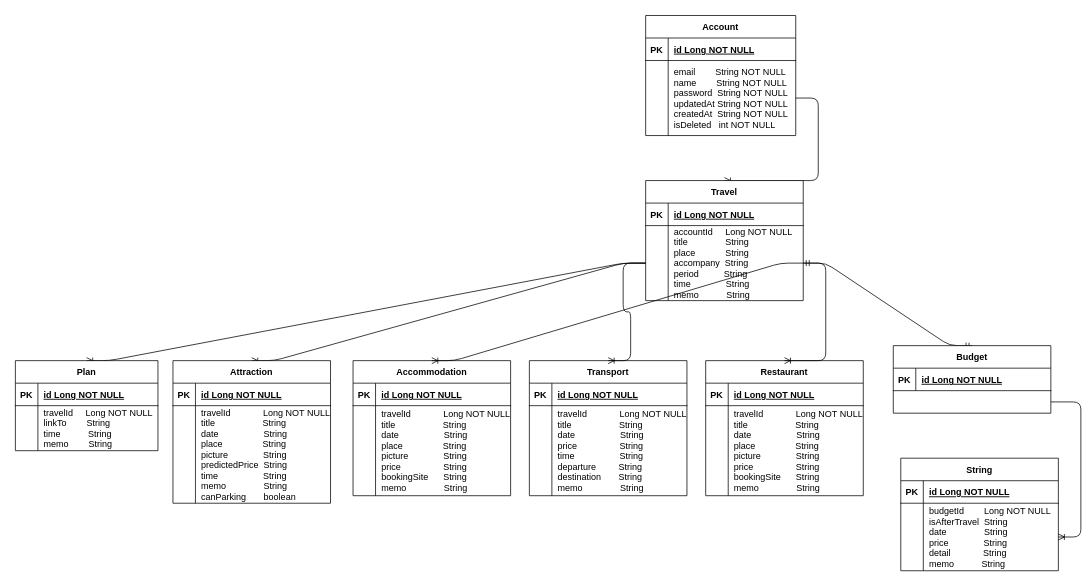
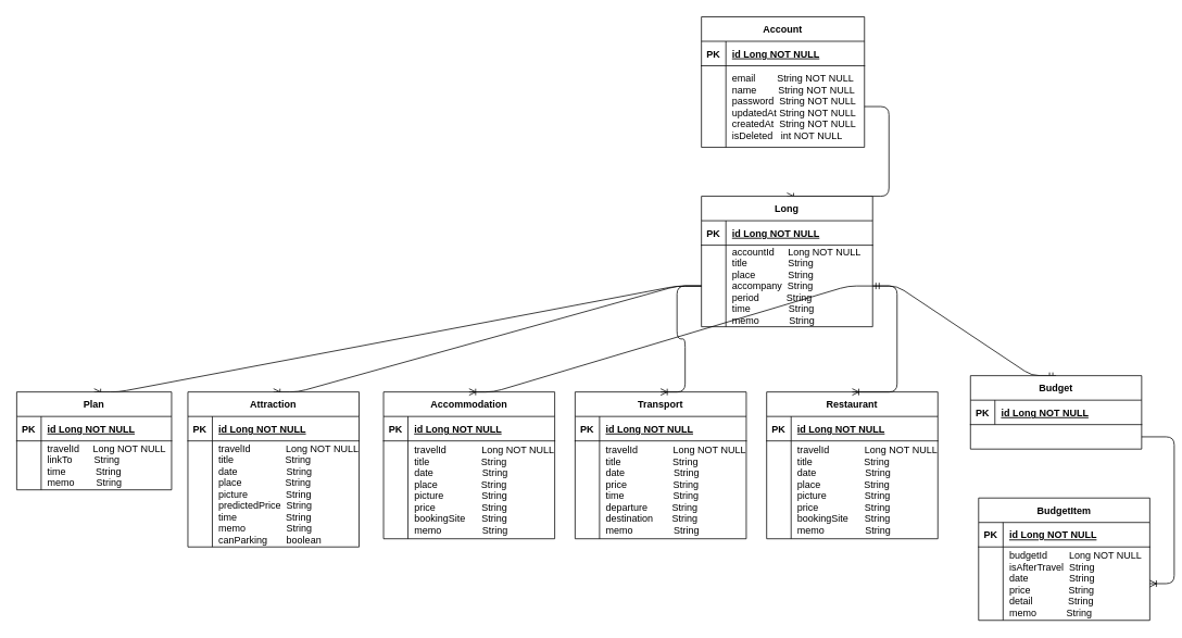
  <mxCell id="0" />
  <mxCell id="1" parent="0" />
  <mxCell id="2" value="" style="edgeStyle=entityRelationEdgeStyle;fontSize=12;html=1;endArrow=ERoneToMany;entryX=0.5;entryY=0;entryDx=0;entryDy=0;" parent="1" source="69" target="58" edge="1"><mxGeometry width="100" height="100" relative="1" as="geometry"><mxPoint x="850" y="200" as="sourcePoint" /><mxPoint x="790" y="190" as="targetPoint" /></mxGeometry></mxCell>
  <mxCell id="3" value="" style="edgeStyle=entityRelationEdgeStyle;fontSize=12;html=1;endArrow=ERmandOne;startArrow=ERmandOne;exitX=0.5;exitY=0;exitDx=0;exitDy=0;" parent="1" source="5" target="62" edge="1"><mxGeometry width="100" height="100" relative="1" as="geometry"><mxPoint x="1150" y="620" as="sourcePoint" /><mxPoint x="1250" y="520" as="targetPoint" /></mxGeometry></mxCell>
  <mxCell id="4" value="" style="edgeStyle=entityRelationEdgeStyle;fontSize=12;html=1;endArrow=ERoneToMany;" parent="1" source="9" target="15" edge="1"><mxGeometry width="100" height="100" relative="1" as="geometry"><mxPoint x="1230" y="580" as="sourcePoint" /><mxPoint x="720" y="570" as="targetPoint" /></mxGeometry></mxCell>
  <mxCell id="5" value="Budget" style="shape=table;startSize=30;container=1;collapsible=1;childLayout=tableLayout;fixedRows=1;rowLines=0;fontStyle=1;align=center;resizeLast=1;" parent="1" vertex="1"><mxGeometry x="1190" y="460" width="210" height="90" as="geometry" /></mxCell>
  <mxCell id="6" value="" style="shape=partialRectangle;collapsible=0;dropTarget=0;pointerEvents=0;fillColor=none;points=[[0,0.5],[1,0.5]];portConstraint=eastwest;top=0;left=0;right=0;bottom=1;" parent="5" vertex="1"><mxGeometry y="30" width="210" height="30" as="geometry" /></mxCell>
  <mxCell id="7" value="PK" style="shape=partialRectangle;overflow=hidden;connectable=0;fillColor=none;top=0;left=0;bottom=0;right=0;fontStyle=1;" parent="6" vertex="1"><mxGeometry width="30" height="30" as="geometry" /></mxCell>
  <mxCell id="8" value="id Long NOT NULL " style="shape=partialRectangle;overflow=hidden;connectable=0;fillColor=none;top=0;left=0;bottom=0;right=0;align=left;spacingLeft=6;fontStyle=5;" parent="6" vertex="1"><mxGeometry x="30" width="180" height="30" as="geometry" /></mxCell>
  <mxCell id="9" value="" style="shape=partialRectangle;collapsible=0;dropTarget=0;pointerEvents=0;fillColor=none;points=[[0,0.5],[1,0.5]];portConstraint=eastwest;top=0;left=0;right=0;bottom=0;" parent="5" vertex="1"><mxGeometry y="60" width="210" height="30" as="geometry" /></mxCell>
  <mxCell id="10" value="" style="shape=partialRectangle;overflow=hidden;connectable=0;fillColor=none;top=0;left=0;bottom=0;right=0;" parent="9" vertex="1"><mxGeometry width="30" height="30" as="geometry" /></mxCell>
- <mxCell id="11" value="String" style="shape=table;startSize=30;container=1;collapsible=1;childLayout=tableLayout;fixedRows=1;rowLines=0;fontStyle=1;align=center;resizeLast=1;" parent="1" vertex="1"><mxGeometry x="1200" y="610" width="210" height="150" as="geometry" /></mxCell>
+ <mxCell id="11" value="BudgetItem" style="shape=table;startSize=30;container=1;collapsible=1;childLayout=tableLayout;fixedRows=1;rowLines=0;fontStyle=1;align=center;resizeLast=1;" parent="1" vertex="1"><mxGeometry x="1200" y="610" width="210" height="150" as="geometry" /></mxCell>
  <mxCell id="12" value="" style="shape=partialRectangle;collapsible=0;dropTarget=0;pointerEvents=0;fillColor=none;points=[[0,0.5],[1,0.5]];portConstraint=eastwest;top=0;left=0;right=0;bottom=1;" parent="11" vertex="1"><mxGeometry y="30" width="210" height="30" as="geometry" /></mxCell>
  <mxCell id="13" value="PK" style="shape=partialRectangle;overflow=hidden;connectable=0;fillColor=none;top=0;left=0;bottom=0;right=0;fontStyle=1;" parent="12" vertex="1"><mxGeometry width="30" height="30" as="geometry" /></mxCell>
  <mxCell id="14" value="id Long NOT NULL " style="shape=partialRectangle;overflow=hidden;connectable=0;fillColor=none;top=0;left=0;bottom=0;right=0;align=left;spacingLeft=6;fontStyle=5;" parent="12" vertex="1"><mxGeometry x="30" width="180" height="30" as="geometry" /></mxCell>
  <mxCell id="15" value="" style="shape=partialRectangle;collapsible=0;dropTarget=0;pointerEvents=0;fillColor=none;points=[[0,0.5],[1,0.5]];portConstraint=eastwest;top=0;left=0;right=0;bottom=0;" parent="11" vertex="1"><mxGeometry y="60" width="210" height="90" as="geometry" /></mxCell>
  <mxCell id="16" value="" style="shape=partialRectangle;overflow=hidden;connectable=0;fillColor=none;top=0;left=0;bottom=0;right=0;" parent="15" vertex="1"><mxGeometry width="30" height="90" as="geometry" /></mxCell>
  <mxCell id="17" value="budgetId        Long NOT NULL&#10;isAfterTravel  String&#10;date               String &#10;price              String &#10;detail             String&#10;memo           String " style="shape=partialRectangle;overflow=hidden;connectable=0;fillColor=none;top=0;left=0;bottom=0;right=0;align=left;spacingLeft=6;" parent="15" vertex="1"><mxGeometry x="30" width="180" height="90" as="geometry" /></mxCell>
  <mxCell id="18" value="" style="edgeStyle=entityRelationEdgeStyle;fontSize=12;html=1;endArrow=ERoneToMany;entryX=0.5;entryY=0;entryDx=0;entryDy=0;" parent="1" source="62" target="41" edge="1"><mxGeometry width="100" height="100" relative="1" as="geometry"><mxPoint x="770" y="380" as="sourcePoint" /><mxPoint x="790" y="640" as="targetPoint" /></mxGeometry></mxCell>
  <mxCell id="19" value="" style="edgeStyle=entityRelationEdgeStyle;fontSize=12;html=1;endArrow=ERoneToMany;entryX=0.5;entryY=0;entryDx=0;entryDy=0;" parent="1" target="34" edge="1" source="62"><mxGeometry width="100" height="100" relative="1" as="geometry"><mxPoint x="1060" y="425" as="sourcePoint" /><mxPoint x="705" y="480" as="targetPoint" /></mxGeometry></mxCell>
  <mxCell id="20" value="Transport" style="shape=table;startSize=30;container=1;collapsible=1;childLayout=tableLayout;fixedRows=1;rowLines=0;fontStyle=1;align=center;resizeLast=1;" vertex="1" parent="1"><mxGeometry x="705" y="480" width="210" height="180" as="geometry" /></mxCell>
  <mxCell id="21" value="" style="shape=partialRectangle;collapsible=0;dropTarget=0;pointerEvents=0;fillColor=none;points=[[0,0.5],[1,0.5]];portConstraint=eastwest;top=0;left=0;right=0;bottom=1;" vertex="1" parent="20"><mxGeometry y="30" width="210" height="30" as="geometry" /></mxCell>
  <mxCell id="22" value="PK" style="shape=partialRectangle;overflow=hidden;connectable=0;fillColor=none;top=0;left=0;bottom=0;right=0;fontStyle=1;" vertex="1" parent="21"><mxGeometry width="30" height="30" as="geometry" /></mxCell>
  <mxCell id="23" value="id Long NOT NULL " style="shape=partialRectangle;overflow=hidden;connectable=0;fillColor=none;top=0;left=0;bottom=0;right=0;align=left;spacingLeft=6;fontStyle=5;" vertex="1" parent="21"><mxGeometry x="30" width="180" height="30" as="geometry" /></mxCell>
  <mxCell id="24" value="" style="shape=partialRectangle;collapsible=0;dropTarget=0;pointerEvents=0;fillColor=none;points=[[0,0.5],[1,0.5]];portConstraint=eastwest;top=0;left=0;right=0;bottom=0;" vertex="1" parent="20"><mxGeometry y="60" width="210" height="120" as="geometry" /></mxCell>
  <mxCell id="25" value="" style="shape=partialRectangle;overflow=hidden;connectable=0;fillColor=none;top=0;left=0;bottom=0;right=0;" vertex="1" parent="24"><mxGeometry width="30" height="120" as="geometry" /></mxCell>
  <mxCell id="26" value="travelId             Long NOT NULL&#10;title                   String&#10;date                  String&#10;price                 String &#10;time                  String &#10;departure         String &#10;destination       String&#10;memo               String     " style="shape=partialRectangle;overflow=hidden;connectable=0;fillColor=none;top=0;left=0;bottom=0;right=0;align=left;spacingLeft=6;" vertex="1" parent="24"><mxGeometry x="30" width="180" height="120" as="geometry" /></mxCell>
  <mxCell id="27" value="Accommodation" style="shape=table;startSize=30;container=1;collapsible=1;childLayout=tableLayout;fixedRows=1;rowLines=0;fontStyle=1;align=center;resizeLast=1;" vertex="1" parent="1"><mxGeometry x="470" y="480" width="210" height="180" as="geometry" /></mxCell>
  <mxCell id="28" value="" style="shape=partialRectangle;collapsible=0;dropTarget=0;pointerEvents=0;fillColor=none;points=[[0,0.5],[1,0.5]];portConstraint=eastwest;top=0;left=0;right=0;bottom=1;" vertex="1" parent="27"><mxGeometry y="30" width="210" height="30" as="geometry" /></mxCell>
  <mxCell id="29" value="PK" style="shape=partialRectangle;overflow=hidden;connectable=0;fillColor=none;top=0;left=0;bottom=0;right=0;fontStyle=1;" vertex="1" parent="28"><mxGeometry width="30" height="30" as="geometry" /></mxCell>
  <mxCell id="30" value="id Long NOT NULL " style="shape=partialRectangle;overflow=hidden;connectable=0;fillColor=none;top=0;left=0;bottom=0;right=0;align=left;spacingLeft=6;fontStyle=5;" vertex="1" parent="28"><mxGeometry x="30" width="180" height="30" as="geometry" /></mxCell>
  <mxCell id="31" value="" style="shape=partialRectangle;collapsible=0;dropTarget=0;pointerEvents=0;fillColor=none;points=[[0,0.5],[1,0.5]];portConstraint=eastwest;top=0;left=0;right=0;bottom=0;" vertex="1" parent="27"><mxGeometry y="60" width="210" height="120" as="geometry" /></mxCell>
  <mxCell id="32" value="" style="shape=partialRectangle;overflow=hidden;connectable=0;fillColor=none;top=0;left=0;bottom=0;right=0;" vertex="1" parent="31"><mxGeometry width="30" height="120" as="geometry" /></mxCell>
  <mxCell id="33" value="travelId             Long NOT NULL&#10;title                   String&#10;date                  String&#10;place                String &#10;picture              String &#10;price                 String&#10;bookingSite      String&#10;memo               String" style="shape=partialRectangle;overflow=hidden;connectable=0;fillColor=none;top=0;left=0;bottom=0;right=0;align=left;spacingLeft=6;" vertex="1" parent="31"><mxGeometry x="30" width="180" height="120" as="geometry" /></mxCell>
  <mxCell id="34" value="Attraction" style="shape=table;startSize=30;container=1;collapsible=1;childLayout=tableLayout;fixedRows=1;rowLines=0;fontStyle=1;align=center;resizeLast=1;" parent="1" vertex="1"><mxGeometry x="230" y="480" width="210" height="190" as="geometry" /></mxCell>
  <mxCell id="35" value="" style="shape=partialRectangle;collapsible=0;dropTarget=0;pointerEvents=0;fillColor=none;points=[[0,0.5],[1,0.5]];portConstraint=eastwest;top=0;left=0;right=0;bottom=1;" parent="34" vertex="1"><mxGeometry y="30" width="210" height="30" as="geometry" /></mxCell>
  <mxCell id="36" value="PK" style="shape=partialRectangle;overflow=hidden;connectable=0;fillColor=none;top=0;left=0;bottom=0;right=0;fontStyle=1;" parent="35" vertex="1"><mxGeometry width="30" height="30" as="geometry" /></mxCell>
  <mxCell id="37" value="id Long NOT NULL " style="shape=partialRectangle;overflow=hidden;connectable=0;fillColor=none;top=0;left=0;bottom=0;right=0;align=left;spacingLeft=6;fontStyle=5;" parent="35" vertex="1"><mxGeometry x="30" width="180" height="30" as="geometry" /></mxCell>
  <mxCell id="38" value="" style="shape=partialRectangle;collapsible=0;dropTarget=0;pointerEvents=0;fillColor=none;points=[[0,0.5],[1,0.5]];portConstraint=eastwest;top=0;left=0;right=0;bottom=0;" parent="34" vertex="1"><mxGeometry y="60" width="210" height="130" as="geometry" /></mxCell>
  <mxCell id="39" value="" style="shape=partialRectangle;overflow=hidden;connectable=0;fillColor=none;top=0;left=0;bottom=0;right=0;" parent="38" vertex="1"><mxGeometry width="30" height="130" as="geometry" /></mxCell>
  <mxCell id="40" value="travelId             Long NOT NULL&#10;title                   String&#10;date                  String&#10;place                String &#10;picture              String &#10;predictedPrice  String&#10;time                  String &#10;memo               String&#10;canParking       boolean" style="shape=partialRectangle;overflow=hidden;connectable=0;fillColor=none;top=0;left=0;bottom=0;right=0;align=left;spacingLeft=6;" parent="38" vertex="1"><mxGeometry x="30" width="180" height="130" as="geometry" /></mxCell>
  <mxCell id="41" value="Plan" style="shape=table;startSize=30;container=1;collapsible=1;childLayout=tableLayout;fixedRows=1;rowLines=0;fontStyle=1;align=center;resizeLast=1;" parent="1" vertex="1"><mxGeometry x="20" y="480" width="190" height="120" as="geometry" /></mxCell>
  <mxCell id="42" value="" style="shape=partialRectangle;collapsible=0;dropTarget=0;pointerEvents=0;fillColor=none;points=[[0,0.5],[1,0.5]];portConstraint=eastwest;top=0;left=0;right=0;bottom=1;" parent="41" vertex="1"><mxGeometry y="30" width="190" height="30" as="geometry" /></mxCell>
  <mxCell id="43" value="PK" style="shape=partialRectangle;overflow=hidden;connectable=0;fillColor=none;top=0;left=0;bottom=0;right=0;fontStyle=1;" parent="42" vertex="1"><mxGeometry width="30" height="30" as="geometry" /></mxCell>
  <mxCell id="44" value="id Long NOT NULL " style="shape=partialRectangle;overflow=hidden;connectable=0;fillColor=none;top=0;left=0;bottom=0;right=0;align=left;spacingLeft=6;fontStyle=5;" parent="42" vertex="1"><mxGeometry x="30" width="160" height="30" as="geometry" /></mxCell>
  <mxCell id="45" value="" style="shape=partialRectangle;collapsible=0;dropTarget=0;pointerEvents=0;fillColor=none;points=[[0,0.5],[1,0.5]];portConstraint=eastwest;top=0;left=0;right=0;bottom=0;" parent="41" vertex="1"><mxGeometry y="60" width="190" height="60" as="geometry" /></mxCell>
  <mxCell id="46" value="" style="shape=partialRectangle;overflow=hidden;connectable=0;fillColor=none;top=0;left=0;bottom=0;right=0;" parent="45" vertex="1"><mxGeometry width="30" height="60" as="geometry" /></mxCell>
  <mxCell id="47" value="travelId     Long NOT NULL&#10;linkTo        String&#10;time           String &#10;memo        String " style="shape=partialRectangle;overflow=hidden;connectable=0;fillColor=none;top=0;left=0;bottom=0;right=0;align=left;spacingLeft=6;" parent="45" vertex="1"><mxGeometry x="30" width="160" height="60" as="geometry" /></mxCell>
  <mxCell id="48" value="Restaurant" style="shape=table;startSize=30;container=1;collapsible=1;childLayout=tableLayout;fixedRows=1;rowLines=0;fontStyle=1;align=center;resizeLast=1;" vertex="1" parent="1"><mxGeometry x="940" y="480" width="210" height="180" as="geometry" /></mxCell>
  <mxCell id="49" value="" style="shape=partialRectangle;collapsible=0;dropTarget=0;pointerEvents=0;fillColor=none;points=[[0,0.5],[1,0.5]];portConstraint=eastwest;top=0;left=0;right=0;bottom=1;" vertex="1" parent="48"><mxGeometry y="30" width="210" height="30" as="geometry" /></mxCell>
  <mxCell id="50" value="PK" style="shape=partialRectangle;overflow=hidden;connectable=0;fillColor=none;top=0;left=0;bottom=0;right=0;fontStyle=1;" vertex="1" parent="49"><mxGeometry width="30" height="30" as="geometry" /></mxCell>
  <mxCell id="51" value="id Long NOT NULL " style="shape=partialRectangle;overflow=hidden;connectable=0;fillColor=none;top=0;left=0;bottom=0;right=0;align=left;spacingLeft=6;fontStyle=5;" vertex="1" parent="49"><mxGeometry x="30" width="180" height="30" as="geometry" /></mxCell>
  <mxCell id="52" value="" style="shape=partialRectangle;collapsible=0;dropTarget=0;pointerEvents=0;fillColor=none;points=[[0,0.5],[1,0.5]];portConstraint=eastwest;top=0;left=0;right=0;bottom=0;" vertex="1" parent="48"><mxGeometry y="60" width="210" height="120" as="geometry" /></mxCell>
  <mxCell id="53" value="" style="shape=partialRectangle;overflow=hidden;connectable=0;fillColor=none;top=0;left=0;bottom=0;right=0;" vertex="1" parent="52"><mxGeometry width="30" height="120" as="geometry" /></mxCell>
  <mxCell id="54" value="travelId             Long NOT NULL&#10;title                   String&#10;date                  String&#10;place                String &#10;picture              String &#10;price                 String&#10;bookingSite      String&#10;memo               String" style="shape=partialRectangle;overflow=hidden;connectable=0;fillColor=none;top=0;left=0;bottom=0;right=0;align=left;spacingLeft=6;" vertex="1" parent="52"><mxGeometry x="30" width="180" height="120" as="geometry" /></mxCell>
  <mxCell id="55" value="" style="edgeStyle=entityRelationEdgeStyle;fontSize=12;html=1;endArrow=ERoneToMany;entryX=0.5;entryY=0;entryDx=0;entryDy=0;" edge="1" parent="1" source="62" target="48"><mxGeometry width="100" height="100" relative="1" as="geometry"><mxPoint x="880" y="560" as="sourcePoint" /><mxPoint x="980" y="460" as="targetPoint" /></mxGeometry></mxCell>
  <mxCell id="56" value="" style="edgeStyle=entityRelationEdgeStyle;fontSize=12;html=1;endArrow=ERoneToMany;entryX=0.5;entryY=0;entryDx=0;entryDy=0;" edge="1" parent="1" source="62" target="20"><mxGeometry width="100" height="100" relative="1" as="geometry"><mxPoint x="780" y="360" as="sourcePoint" /><mxPoint x="710" y="300" as="targetPoint" /></mxGeometry></mxCell>
  <mxCell id="57" value="" style="edgeStyle=entityRelationEdgeStyle;fontSize=12;html=1;endArrow=ERoneToMany;entryX=0.5;entryY=0;entryDx=0;entryDy=0;exitX=1;exitY=0.5;exitDx=0;exitDy=0;" edge="1" parent="1" source="62" target="27"><mxGeometry width="100" height="100" relative="1" as="geometry"><mxPoint x="710" y="400" as="sourcePoint" /><mxPoint x="720" y="310" as="targetPoint" /></mxGeometry></mxCell>
- <mxCell id="58" value="Travel" style="shape=table;startSize=30;container=1;collapsible=1;childLayout=tableLayout;fixedRows=1;rowLines=0;fontStyle=1;align=center;resizeLast=1;" parent="1" vertex="1"><mxGeometry x="860" y="240" width="210" height="160" as="geometry" /></mxCell>
+ <mxCell id="58" value="Long" style="shape=table;startSize=30;container=1;collapsible=1;childLayout=tableLayout;fixedRows=1;rowLines=0;fontStyle=1;align=center;resizeLast=1;" parent="1" vertex="1"><mxGeometry x="860" y="240" width="210" height="160" as="geometry" /></mxCell>
  <mxCell id="59" value="" style="shape=partialRectangle;collapsible=0;dropTarget=0;pointerEvents=0;fillColor=none;points=[[0,0.5],[1,0.5]];portConstraint=eastwest;top=0;left=0;right=0;bottom=1;" parent="58" vertex="1"><mxGeometry y="30" width="210" height="30" as="geometry" /></mxCell>
  <mxCell id="60" value="PK" style="shape=partialRectangle;overflow=hidden;connectable=0;fillColor=none;top=0;left=0;bottom=0;right=0;fontStyle=1;" parent="59" vertex="1"><mxGeometry width="30" height="30" as="geometry" /></mxCell>
  <mxCell id="61" value="id Long NOT NULL " style="shape=partialRectangle;overflow=hidden;connectable=0;fillColor=none;top=0;left=0;bottom=0;right=0;align=left;spacingLeft=6;fontStyle=5;" parent="59" vertex="1"><mxGeometry x="30" width="180" height="30" as="geometry" /></mxCell>
  <mxCell id="62" value="" style="shape=partialRectangle;collapsible=0;dropTarget=0;pointerEvents=0;fillColor=none;points=[[0,0.5],[1,0.5]];portConstraint=eastwest;top=0;left=0;right=0;bottom=0;" parent="58" vertex="1"><mxGeometry y="60" width="210" height="100" as="geometry" /></mxCell>
  <mxCell id="63" value="" style="shape=partialRectangle;overflow=hidden;connectable=0;fillColor=none;top=0;left=0;bottom=0;right=0;" parent="62" vertex="1"><mxGeometry width="30" height="100" as="geometry" /></mxCell>
  <mxCell id="64" value="accountId     Long NOT NULL&#10;title               String&#10;place            String &#10;accompany  String &#10;period          String&#10;time              String &#10;memo           String " style="shape=partialRectangle;overflow=hidden;connectable=0;fillColor=none;top=0;left=0;bottom=0;right=0;align=left;spacingLeft=6;" parent="62" vertex="1"><mxGeometry x="30" width="180" height="100" as="geometry" /></mxCell>
  <mxCell id="65" value="Account" style="shape=table;startSize=30;container=1;collapsible=1;childLayout=tableLayout;fixedRows=1;rowLines=0;fontStyle=1;align=center;resizeLast=1;" parent="1" vertex="1"><mxGeometry x="860" y="20" width="200" height="160" as="geometry" /></mxCell>
  <mxCell id="66" value="" style="shape=partialRectangle;collapsible=0;dropTarget=0;pointerEvents=0;fillColor=none;points=[[0,0.5],[1,0.5]];portConstraint=eastwest;top=0;left=0;right=0;bottom=1;" parent="65" vertex="1"><mxGeometry y="30" width="200" height="30" as="geometry" /></mxCell>
  <mxCell id="67" value="PK" style="shape=partialRectangle;overflow=hidden;connectable=0;fillColor=none;top=0;left=0;bottom=0;right=0;fontStyle=1;" parent="66" vertex="1"><mxGeometry width="30" height="30" as="geometry" /></mxCell>
  <mxCell id="68" value="id Long NOT NULL " style="shape=partialRectangle;overflow=hidden;connectable=0;fillColor=none;top=0;left=0;bottom=0;right=0;align=left;spacingLeft=6;fontStyle=5;" parent="66" vertex="1"><mxGeometry x="30" width="170" height="30" as="geometry" /></mxCell>
  <mxCell id="69" value="" style="shape=partialRectangle;collapsible=0;dropTarget=0;pointerEvents=0;fillColor=none;points=[[0,0.5],[1,0.5]];portConstraint=eastwest;top=0;left=0;right=0;bottom=0;" parent="65" vertex="1"><mxGeometry y="60" width="200" height="100" as="geometry" /></mxCell>
  <mxCell id="70" value="" style="shape=partialRectangle;overflow=hidden;connectable=0;fillColor=none;top=0;left=0;bottom=0;right=0;" parent="69" vertex="1"><mxGeometry width="30" height="100" as="geometry" /></mxCell>
  <mxCell id="71" value="email        String NOT NULL&#10;name        String NOT NULL&#10;password  String NOT NULL&#10;updatedAt String NOT NULL&#10;createdAt  String NOT NULL&#10;isDeleted   int NOT NULL" style="shape=partialRectangle;overflow=hidden;connectable=0;fillColor=none;top=0;left=0;bottom=0;right=0;align=left;spacingLeft=6;" parent="69" vertex="1"><mxGeometry x="30" width="170" height="100" as="geometry" /></mxCell>
